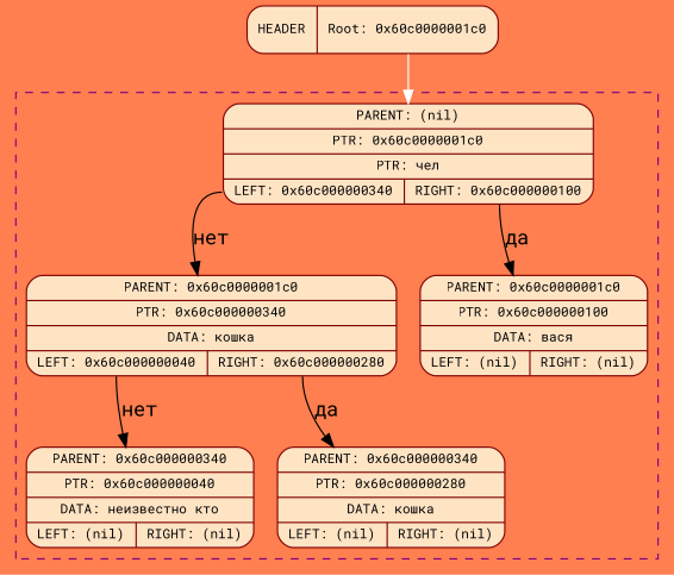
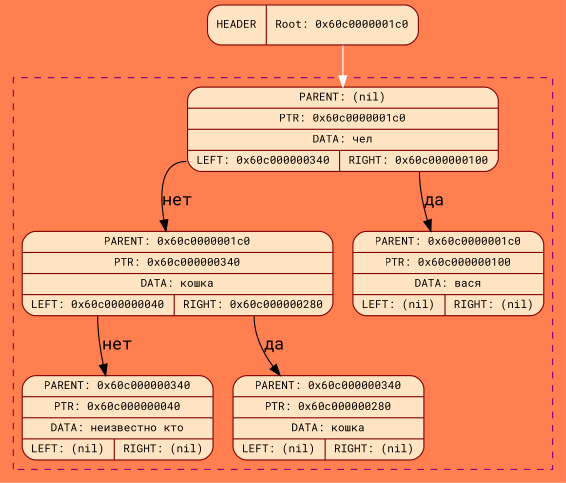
  digraph {
    bgcolor="#ff7f50"
    rankdir=TB
    fontname="Roboto Mono"
    node [color="#800000" fillcolor="#ffe4c4" fontsize=10 shape=Mrecord style=filled fontname="Roboto Mono"]
    edge [color="#000000" fontsize=15 tailport=f0 fontname="Roboto Mono"]
-   n1 [label="{ PARENT: (nil) | PTR: 0x60c0000001c0 | PTR: чел | { <f0> LEFT: 0x60c000000340 | <f1> RIGHT: 0x60c000000100 }}"]
+   n1 [label="{ PARENT: (nil) | PTR: 0x60c0000001c0 | DATA: чел | { <f0> LEFT: 0x60c000000340 | <f1> RIGHT: 0x60c000000100 }}"]
    n2 [label="{ PARENT: 0x60c0000001c0 | PTR: 0x60c000000340 | DATA: кошка | { <f0> LEFT: 0x60c000000040 | <f1> RIGHT: 0x60c000000280 }}"]
    n3 [label="{ PARENT: 0x60c0000001c0 | PTR: 0x60c000000100 | DATA: вася | { <f0> LEFT: (nil) | <f1> RIGHT: (nil) }}"]
    n4 [label="{ PARENT: 0x60c000000340 | PTR: 0x60c000000040 | DATA: неизвестно кто | { <f0> LEFT: (nil) | <f1> RIGHT: (nil) }}"]
    n5 [label="{ PARENT: 0x60c000000340 | PTR: 0x60c000000280 | DATA: кошка | { <f0> LEFT: (nil) | <f1> RIGHT: (nil) }}"]
    n6 [label=" HEADER | <f0> Root: 0x60c0000001c0 "]
    subgraph cluster_1 {
      color="#800080"
      style=dashed
      n1
      n2
      n3
      n4
      n5
    }
    n1 -> n2 [label="нет"]
    n1 -> n3 [label="да" tailport=f1]
    n2 -> n4 [label="нет"]
    n2 -> n5 [label="да" tailport=f1]
    n6 -> n1 [color="#FFFFFF"]
  }
